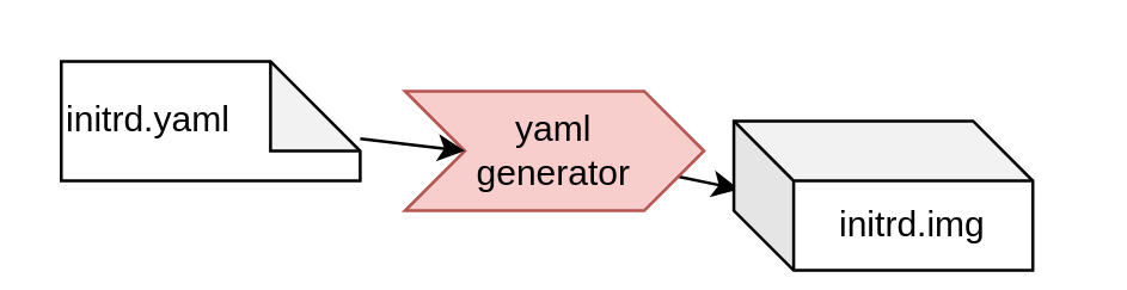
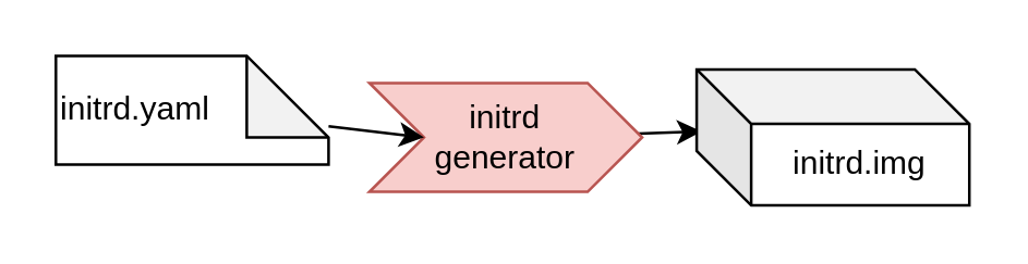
  <mxCell id="0" />
  <mxCell id="1" parent="0" />
  <mxCell id="2" style="edgeStyle=none;html=1;entryX=0.018;entryY=0.457;entryDx=0;entryDy=0;entryPerimeter=0;" edge="1" parent="1" source="3" target="6"><mxGeometry relative="1" as="geometry" /></mxCell>
- <mxCell id="3" value="yaml&lt;br&gt;generator" style="shape=step;perimeter=stepPerimeter;whiteSpace=wrap;html=1;fixedSize=1;fillColor=#f8cecc;strokeColor=#b85450;" vertex="1" parent="1"><mxGeometry x="135" y="30" width="100" height="40" as="geometry" /></mxCell>
+ <mxCell id="3" value="initrd&lt;br&gt;generator" style="shape=step;perimeter=stepPerimeter;whiteSpace=wrap;html=1;fixedSize=1;fillColor=#f8cecc;strokeColor=#b85450;" vertex="1" parent="1"><mxGeometry x="135" y="30" width="100" height="40" as="geometry" /></mxCell>
  <mxCell id="4" style="edgeStyle=none;html=1;entryX=0;entryY=0.5;entryDx=0;entryDy=0;" edge="1" parent="1" source="5" target="3"><mxGeometry relative="1" as="geometry" /></mxCell>
  <mxCell id="5" value="initrd.yaml" style="shape=note;whiteSpace=wrap;html=1;backgroundOutline=1;darkOpacity=0.05;align=left;" vertex="1" parent="1"><mxGeometry x="20" y="20" width="100" height="40" as="geometry" /></mxCell>
- <mxCell id="6" value="initrd.img" style="shape=cube;whiteSpace=wrap;html=1;boundedLbl=1;backgroundOutline=1;darkOpacity=0.05;darkOpacity2=0.1;" vertex="1" parent="1"><mxGeometry x="245" y="40" width="100" height="50" as="geometry" /></mxCell>
+ <mxCell id="6" value="initrd.img" style="shape=cube;whiteSpace=wrap;html=1;boundedLbl=1;backgroundOutline=1;darkOpacity=0.05;darkOpacity2=0.1;" vertex="1" parent="1"><mxGeometry x="255" y="25" width="100" height="50" as="geometry" /></mxCell>
